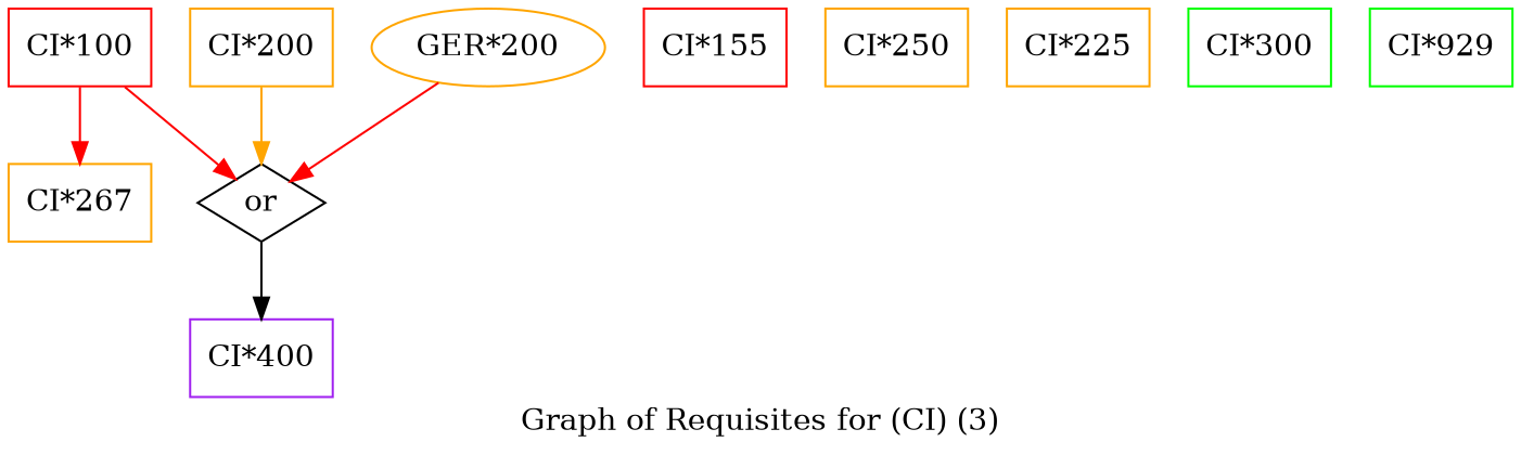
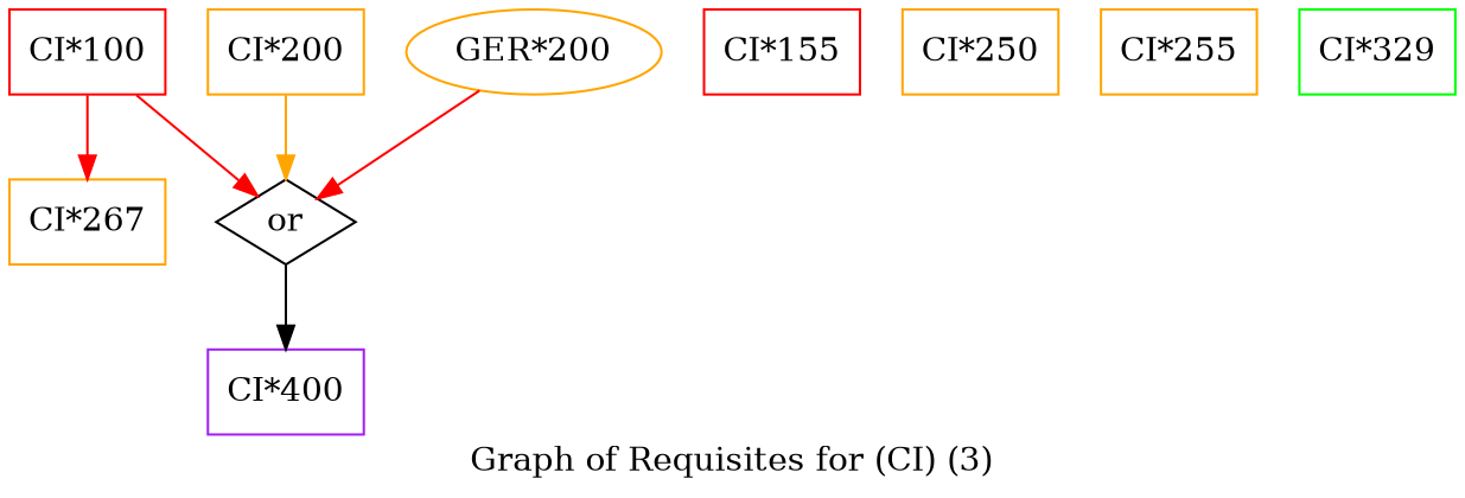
  strict digraph {
    label="Graph of Requisites for (CI) (3)"
    node [color=orange shape=box]
    edge [color=red]
    "CI*100" [color=red height=0.5 width=0.91667]
    "CI*267" [height=0.5 width=0.91667]
    n3 [height=0.5 label=or shape=diamond width=0.81703 color=""]
    "CI*400" [color=purple height=0.5 width=0.91667]
    "CI*155" [color=red height=0.5 width=0.91667]
    "CI*200" [height=0.5 width=0.91667]
    "CI*250" [height=0.5 width=0.91667]
-   "CI*255" [height=0.5 width=0.91667 label="CI*225"]
-   "CI*300" [color=green height=0.5 width=0.91667]
-   "CI*329" [color=green height=0.5 width=0.91667 label="CI*929"]
+   "CI*255" [height=0.5 width=0.91667]
+   "CI*329" [color=green height=0.5 width=0.91667]
    "GER*200" [height=0.5 width=1.4985 shape=""]
    "CI*100" -> "CI*267"
    "CI*100" -> n3
    n3 -> "CI*400" [color=""]
    "CI*200" -> n3 [color=orange]
    "GER*200" -> n3
  }
